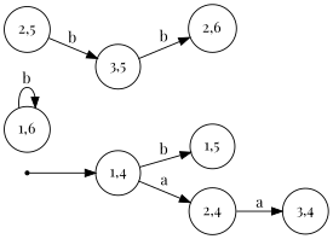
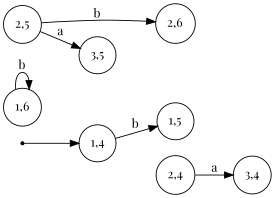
  digraph {
    fontname="Playfair Display"
    rankdir=LR
    node [fontname="Playfair Display" shape=circle]
    edge [fontname="Playfair Display"]
    0 [shape=point]
    "1,4"
    "1,5"
    "2,4"
    "3,4"
    "1,6"
    "2,5"
    "2,6"
    "3,5"
    0 -> "1,4"
    "1,4" -> "1,5" [label=b]
-   "1,4" -> "2,4" [label=a]
    "2,4" -> "3,4" [label=a]
    "1,6" -> "1,6" [label=b]
-   "3,5" -> "2,6" [label=b]
-   "2,5" -> "3,5" [label=b]
+   "2,5" -> "2,6" [label=b]
+   "2,5" -> "3,5" [label=a]
  }
